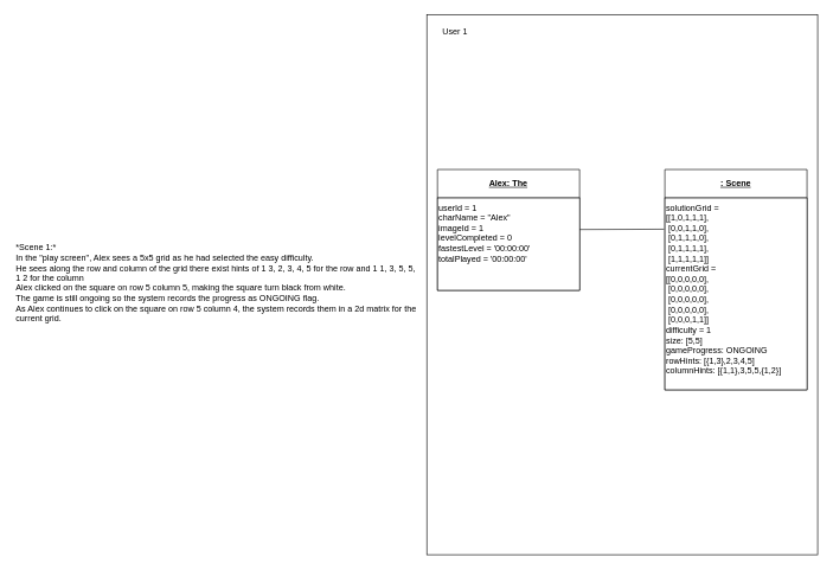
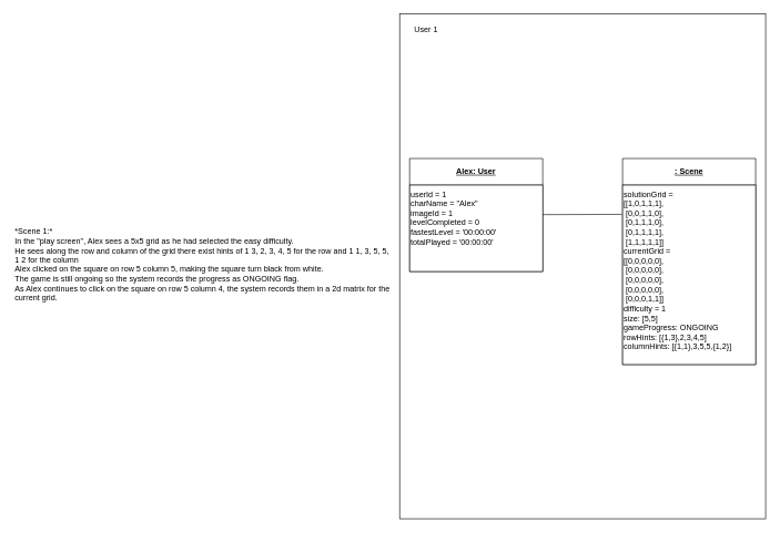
  <mxCell id="0" />
  <mxCell id="1" parent="0" />
  <mxCell id="2" value="" style="whiteSpace=wrap;html=1;fillColor=none;" parent="1" vertex="1"><mxGeometry x="600" y="20" width="550" height="760" as="geometry" /></mxCell>
  <mxCell id="3" style="edgeStyle=none;html=1;strokeColor=default;startArrow=none;startFill=0;endArrow=none;endFill=0;startSize=10;endSize=10;sourcePerimeterSpacing=0;targetPerimeterSpacing=0;exitX=0.997;exitY=0.342;exitDx=0;exitDy=0;exitPerimeter=0;entryX=-0.006;entryY=0.163;entryDx=0;entryDy=0;entryPerimeter=0;" parent="1" source="5" target="7" edge="1"><mxGeometry relative="1" as="geometry"><mxPoint x="930" y="332.99" as="sourcePoint" /><mxPoint x="915" y="574" as="targetPoint" /></mxGeometry></mxCell>
- <mxCell id="4" value="&lt;u&gt;Alex: The&lt;/u&gt;" style="swimlane;whiteSpace=wrap;html=1;startSize=40;" parent="1" vertex="1"><mxGeometry x="615" y="238" width="200" height="170" as="geometry"><mxRectangle x="200" y="204" width="100" height="40" as="alternateBounds" /></mxGeometry></mxCell>
+ <mxCell id="4" value="&lt;u&gt;Alex: User&lt;/u&gt;" style="swimlane;whiteSpace=wrap;html=1;startSize=40;" parent="1" vertex="1"><mxGeometry x="615" y="238" width="200" height="170" as="geometry"><mxRectangle x="200" y="204" width="100" height="40" as="alternateBounds" /></mxGeometry></mxCell>
  <mxCell id="5" value="userId = 1&lt;br&gt;charName = &quot;Alex&quot;&lt;br&gt;imageId = 1&lt;br&gt;levelCompleted = 0&lt;br&gt;fastestLevel = '00:00:00'&lt;br&gt;totalPlayed = '00:00:00'" style="rounded=0;whiteSpace=wrap;html=1;align=left;labelPosition=center;verticalLabelPosition=middle;verticalAlign=top;" parent="4" vertex="1"><mxGeometry y="40" width="200" height="130" as="geometry" /></mxCell>
  <mxCell id="6" value="&lt;u&gt;: Scene&lt;/u&gt;" style="swimlane;whiteSpace=wrap;html=1;startSize=40;" parent="1" vertex="1"><mxGeometry x="935" y="238" width="200" height="310" as="geometry"><mxRectangle x="520" y="204" width="100" height="40" as="alternateBounds" /></mxGeometry></mxCell>
  <mxCell id="7" value="solutionGrid =&amp;nbsp;&lt;br&gt;[[1,0,1,1,1],&lt;br&gt;&amp;nbsp;[0,0,1,1,0],&lt;br&gt;&amp;nbsp;[0,1,1,1,0],&lt;br&gt;&amp;nbsp;[0,1,1,1,1],&lt;br&gt;&amp;nbsp;[1,1,1,1,1]]&lt;br style=&quot;border-color: var(--border-color);&quot;&gt;currentGrid =&amp;nbsp;&lt;br&gt;[[0,0,0,0,0],&lt;br style=&quot;border-color: var(--border-color);&quot;&gt;&amp;nbsp;[0,0,0,0,0],&lt;br style=&quot;border-color: var(--border-color);&quot;&gt;&amp;nbsp;[0,0,0,0,0],&lt;br style=&quot;border-color: var(--border-color);&quot;&gt;&amp;nbsp;[0,0,0,0,0],&lt;br style=&quot;border-color: var(--border-color);&quot;&gt;&amp;nbsp;[0,0,0,1,1]]&lt;br style=&quot;border-color: var(--border-color);&quot;&gt;difficulty = 1&lt;br style=&quot;border-color: var(--border-color);&quot;&gt;size: [5,5]&lt;br style=&quot;border-color: var(--border-color);&quot;&gt;gameProgress: ONGOING&lt;br&gt;rowHints: [{1,3},2,3,4,5]&lt;br&gt;columnHints: [{1,1},3,5,5,{1,2}]" style="rounded=0;whiteSpace=wrap;html=1;align=left;labelPosition=center;verticalLabelPosition=middle;verticalAlign=top;" parent="6" vertex="1"><mxGeometry y="40" width="200" height="270" as="geometry" /></mxCell>
  <mxCell id="8" value="User 1" style="text;strokeColor=none;fillColor=none;html=1;align=center;verticalAlign=middle;whiteSpace=wrap;rounded=0;" parent="1" vertex="1"><mxGeometry x="610" y="30" width="60" height="30" as="geometry" /></mxCell>
  <mxCell id="9" value="&lt;div&gt;*Scene 1:*&lt;/div&gt;&lt;div&gt;In the &quot;play screen&quot;, Alex sees a 5x5 grid as he had selected the easy difficulty.&amp;nbsp;&lt;/div&gt;&lt;div&gt;He sees along the row and column of the grid there exist hints of 1 3, 2, 3, 4, 5 for the row and 1 1, 3, 5, 5, 1 2 for the column&lt;/div&gt;&lt;div&gt;Alex clicked on the square on row 5 column 5, making the square turn black from white.&lt;/div&gt;&lt;div&gt;The game is still ongoing so the system records the progress as ONGOING flag.&lt;/div&gt;&lt;div&gt;As Alex continues to click on the square on row 5 column 4, the system records them in a 2d matrix for the current grid.&lt;/div&gt;&lt;div&gt;&lt;br&gt;&lt;/div&gt;" style="text;strokeColor=none;fillColor=none;html=1;align=left;verticalAlign=middle;whiteSpace=wrap;rounded=0;" parent="1" vertex="1"><mxGeometry x="20" y="30" width="570" height="750" as="geometry" /></mxCell>
